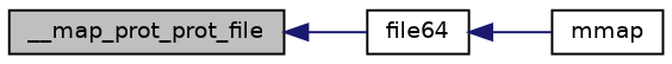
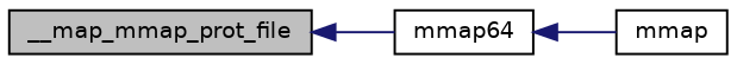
  digraph {
    rankdir=LR
    node [color=black fillcolor=white fontname=Helvetica fontsize=10 shape=record style=filled]
    edge [color=midnightblue dir=back fontname=Helvetica fontsize=10 labelfontname=Helvetica labelfontsize=10 style=solid]
-   n1 [fillcolor=grey75 fontcolor=black height=0.2 label=__map_prot_prot_file width=0.4]
-   n2 [height=0.2 label=file64 width=0.4]
+   n1 [fillcolor=grey75 fontcolor=black height=0.2 label=__map_mmap_prot_file width=0.4]
+   n2 [height=0.2 label=mmap64 width=0.4]
    n3 [height=0.2 label=mmap width=0.4]
    n1 -> n2
    n2 -> n3
  }
